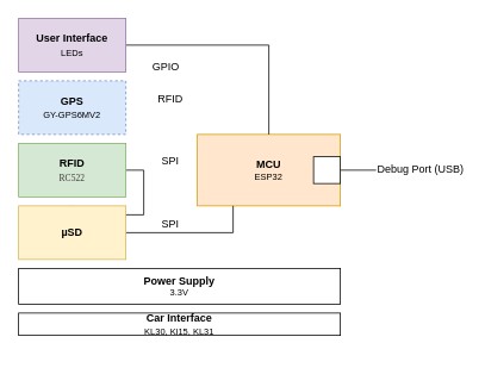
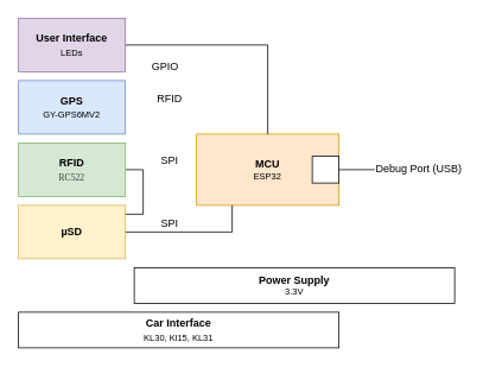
  <mxCell id="0" />
  <mxCell id="1" parent="0" />
  <mxCell id="2" value="&lt;div&gt;&lt;b&gt;MCU&lt;/b&gt;&lt;/div&gt;&lt;div style=&quot;font-size: 10px&quot;&gt;ESP32&lt;b&gt;&lt;br&gt;&lt;/b&gt;&lt;/div&gt;" style="rounded=0;whiteSpace=wrap;html=1;fillColor=#ffe6cc;strokeColor=#d79b00;" vertex="1" parent="1"><mxGeometry x="220" y="150" width="160" height="80" as="geometry" /></mxCell>
- <mxCell id="3" value="&lt;div&gt;&lt;b&gt;GPS&lt;/b&gt;&lt;/div&gt;&lt;div&gt;&lt;font style=&quot;font-size: 10px&quot;&gt;GY-GPS6MV2&lt;/font&gt;&lt;br&gt;&lt;/div&gt;" style="rounded=0;whiteSpace=wrap;html=1;fillColor=#dae8fc;strokeColor=#6c8ebf;dashed=1;" vertex="1" parent="1"><mxGeometry x="20" y="90" width="120" height="60" as="geometry" /></mxCell>
+ <mxCell id="3" value="&lt;div&gt;&lt;b&gt;GPS&lt;/b&gt;&lt;/div&gt;&lt;div&gt;&lt;font style=&quot;font-size: 10px&quot;&gt;GY-GPS6MV2&lt;/font&gt;&lt;br&gt;&lt;/div&gt;" style="rounded=0;whiteSpace=wrap;html=1;fillColor=#dae8fc;strokeColor=#6c8ebf;" vertex="1" parent="1"><mxGeometry x="20" y="90" width="120" height="60" as="geometry" /></mxCell>
  <mxCell id="4" style="edgeStyle=orthogonalEdgeStyle;rounded=0;orthogonalLoop=1;jettySize=auto;html=1;exitX=1;exitY=0.5;exitDx=0;exitDy=0;endArrow=none;endFill=0;" edge="1" parent="1" source="5" target="7"><mxGeometry relative="1" as="geometry" /></mxCell>
  <mxCell id="5" value="&lt;div&gt;&lt;b&gt;RFID&lt;/b&gt;&lt;/div&gt;&lt;div&gt;&lt;font style=&quot;font-family: &amp;#34;arial&amp;#34;&quot; size=&quot;1&quot;&gt;&lt;font style=&quot;font-family: &amp;#34;arial&amp;#34;&quot;&gt;&lt;span style=&quot;font-family: &amp;#34;calibri&amp;#34; ; color: rgb(59 , 56 , 56)&quot;&gt;RC522&lt;/span&gt;&lt;/font&gt;&lt;/font&gt;&lt;/div&gt;" style="rounded=0;whiteSpace=wrap;html=1;fillColor=#d5e8d4;strokeColor=#82b366;" vertex="1" parent="1"><mxGeometry x="20" y="160" width="120" height="60" as="geometry" /></mxCell>
  <mxCell id="6" style="edgeStyle=orthogonalEdgeStyle;rounded=0;orthogonalLoop=1;jettySize=auto;html=1;exitX=1;exitY=0.5;exitDx=0;exitDy=0;entryX=0.25;entryY=1;entryDx=0;entryDy=0;endArrow=none;endFill=0;" edge="1" parent="1" source="7" target="2"><mxGeometry relative="1" as="geometry" /></mxCell>
  <mxCell id="7" value="&lt;b&gt;µSD&lt;/b&gt;" style="rounded=0;whiteSpace=wrap;html=1;fillColor=#fff2cc;strokeColor=#d6b656;" vertex="1" parent="1"><mxGeometry x="20" y="230" width="120" height="60" as="geometry" /></mxCell>
  <mxCell id="8" value="RFID" style="text;html=1;strokeColor=none;fillColor=none;align=center;verticalAlign=middle;whiteSpace=wrap;rounded=0;" vertex="1" parent="1"><mxGeometry x="170" y="100" width="40" height="20" as="geometry" /></mxCell>
  <mxCell id="9" value="SPI" style="text;html=1;strokeColor=none;fillColor=none;align=center;verticalAlign=middle;whiteSpace=wrap;rounded=0;" vertex="1" parent="1"><mxGeometry x="170" y="170" width="40" height="20" as="geometry" /></mxCell>
  <mxCell id="10" value="SPI" style="text;html=1;strokeColor=none;fillColor=none;align=center;verticalAlign=middle;whiteSpace=wrap;rounded=0;" vertex="1" parent="1"><mxGeometry x="170" y="240" width="40" height="20" as="geometry" /></mxCell>
- <mxCell id="11" value="&lt;div&gt;&lt;b&gt;Power Supply&lt;/b&gt;&lt;/div&gt;&lt;div style=&quot;font-size: 10px&quot;&gt;3.3V&lt;br&gt;&lt;/div&gt;" style="rounded=0;whiteSpace=wrap;html=1;" vertex="1" parent="1"><mxGeometry x="20" y="300" width="360" height="40" as="geometry" /></mxCell>
+ <mxCell id="11" value="&lt;div&gt;&lt;b&gt;Power Supply&lt;/b&gt;&lt;/div&gt;&lt;div style=&quot;font-size: 10px&quot;&gt;3.3V&lt;br&gt;&lt;/div&gt;" style="rounded=0;whiteSpace=wrap;html=1;" vertex="1" parent="1"><mxGeometry x="150" y="300" width="360" height="40" as="geometry" /></mxCell>
  <mxCell id="12" style="edgeStyle=orthogonalEdgeStyle;rounded=0;orthogonalLoop=1;jettySize=auto;html=1;exitX=1;exitY=0.5;exitDx=0;exitDy=0;entryX=0;entryY=0.5;entryDx=0;entryDy=0;endArrow=none;endFill=0;" edge="1" parent="1" source="13" target="17"><mxGeometry relative="1" as="geometry" /></mxCell>
  <mxCell id="13" value="" style="rounded=0;whiteSpace=wrap;html=1;" vertex="1" parent="1"><mxGeometry x="350" y="175" width="30" height="30" as="geometry" /></mxCell>
  <mxCell id="14" style="edgeStyle=orthogonalEdgeStyle;rounded=0;orthogonalLoop=1;jettySize=auto;html=1;exitX=1;exitY=0.5;exitDx=0;exitDy=0;entryX=0.5;entryY=0;entryDx=0;entryDy=0;endArrow=none;endFill=0;" edge="1" parent="1" source="15" target="2"><mxGeometry relative="1" as="geometry" /></mxCell>
  <mxCell id="15" value="&lt;b&gt;User Interface&lt;/b&gt;&lt;br&gt;&lt;font style=&quot;font-size: 10px&quot;&gt;LEDs&lt;/font&gt;" style="rounded=0;whiteSpace=wrap;html=1;fillColor=#e1d5e7;strokeColor=#9673a6;" vertex="1" parent="1"><mxGeometry x="20" y="20" width="120" height="60" as="geometry" /></mxCell>
  <mxCell id="16" value="GPIO" style="text;html=1;strokeColor=none;fillColor=none;align=center;verticalAlign=middle;whiteSpace=wrap;rounded=0;" vertex="1" parent="1"><mxGeometry x="165" y="65" width="40" height="20" as="geometry" /></mxCell>
  <mxCell id="17" value="Debug Port (USB)" style="text;html=1;strokeColor=none;fillColor=none;align=center;verticalAlign=middle;whiteSpace=wrap;rounded=0;spacingBottom=2;" vertex="1" parent="1"><mxGeometry x="420" y="180" width="100" height="20" as="geometry" /></mxCell>
- <mxCell id="18" value="&lt;div&gt;&lt;b&gt;Car Interface&lt;/b&gt;&lt;/div&gt;&lt;div&gt;&lt;font style=&quot;font-size: 10px&quot;&gt;KL30, Kl15, KL31&lt;/font&gt;&lt;br&gt;&lt;/div&gt;" style="rounded=0;whiteSpace=wrap;html=1;" vertex="1" parent="1"><mxGeometry x="20" y="350" width="360" height="25" as="geometry" /></mxCell>
+ <mxCell id="18" value="&lt;div&gt;&lt;b&gt;Car Interface&lt;/b&gt;&lt;/div&gt;&lt;div&gt;&lt;font style=&quot;font-size: 10px&quot;&gt;KL30, Kl15, KL31&lt;/font&gt;&lt;br&gt;&lt;/div&gt;" style="rounded=0;whiteSpace=wrap;html=1;" vertex="1" parent="1"><mxGeometry x="20" y="350" width="360" height="40" as="geometry" /></mxCell>
